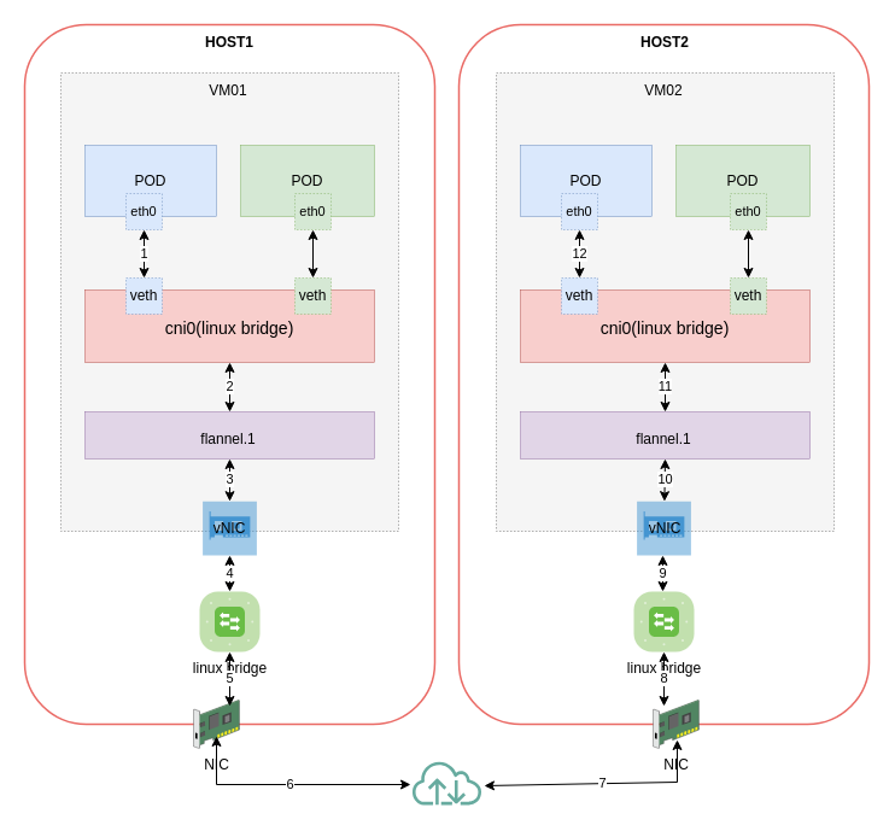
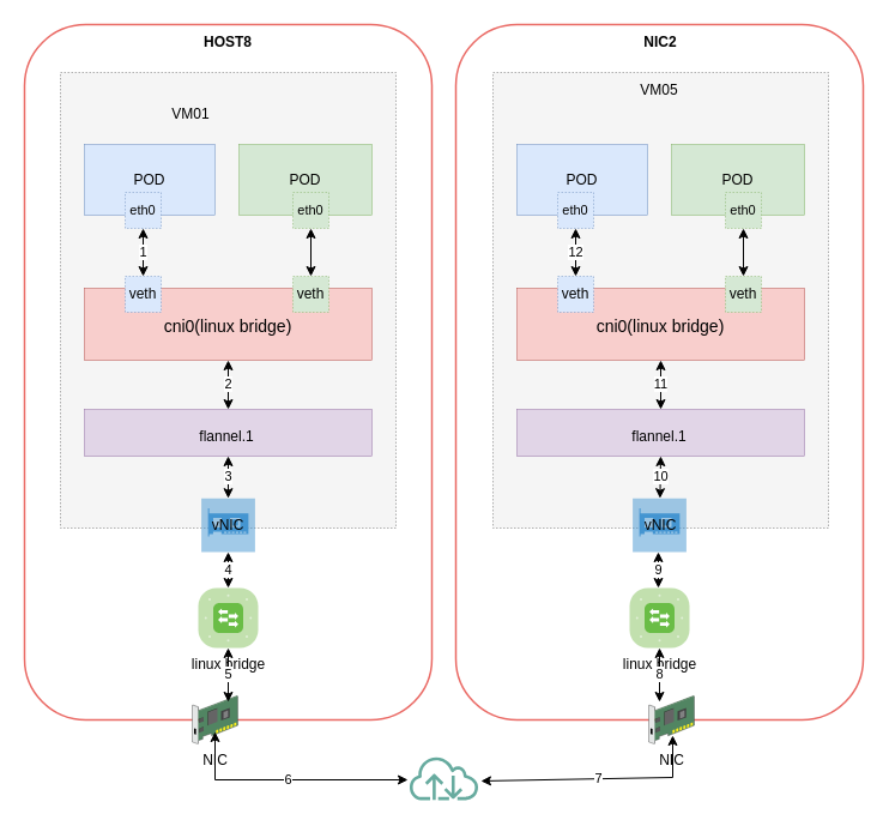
  <mxCell id="0" style=";html=1;" />
  <mxCell id="1" style=";html=1;" parent="0" />
  <mxCell id="2" value="" style="rounded=1;whiteSpace=wrap;html=1;strokeWidth=1.5;comic=0;fillColor=none;strokeColor=#EA6B66;" vertex="1" parent="1"><mxGeometry x="380" y="20" width="340" height="580" as="geometry" /></mxCell>
  <mxCell id="3" value="" style="rounded=1;whiteSpace=wrap;html=1;strokeWidth=1.5;comic=0;fillColor=none;strokeColor=#EA6B66;" parent="1" vertex="1"><mxGeometry x="20" y="20" width="340" height="580" as="geometry" /></mxCell>
  <mxCell id="4" value="" style="rounded=0;whiteSpace=wrap;html=1;strokeWidth=0.5;dashed=1;fillColor=#f5f5f5;fontColor=#333333;strokeColor=#666666;comic=0;" parent="1" vertex="1"><mxGeometry x="50" y="60" width="280" height="380" as="geometry" /></mxCell>
  <mxCell id="5" value="POD" style="rounded=0;whiteSpace=wrap;html=1;strokeWidth=0.5;fillColor=#dae8fc;strokeColor=#6c8ebf;comic=0;" parent="1" vertex="1"><mxGeometry x="70" y="120" width="109" height="59" as="geometry" /></mxCell>
  <mxCell id="6" value="&lt;div&gt;&lt;br&gt;&lt;/div&gt;&lt;div&gt;cni0(linux bridge)&lt;/div&gt;" style="whiteSpace=wrap;html=1;fillColor=#f8cecc;fontSize=14;strokeColor=#b85450;verticalAlign=top;strokeWidth=0.5;comic=0;" parent="1" vertex="1"><mxGeometry x="70" y="240" width="240" height="60" as="geometry" /></mxCell>
- <mxCell id="7" value="VM01" style="text;html=1;strokeColor=none;fillColor=none;align=center;verticalAlign=middle;whiteSpace=wrap;rounded=0;comic=0;" parent="1" vertex="1"><mxGeometry x="159" y="60" width="60" height="30" as="geometry" /></mxCell>
+ <mxCell id="7" value="VM01" style="text;html=1;strokeColor=none;fillColor=none;align=center;verticalAlign=middle;whiteSpace=wrap;rounded=0;comic=0;" parent="1" vertex="1"><mxGeometry x="129" y="80" width="60" height="30" as="geometry" /></mxCell>
  <mxCell id="8" value="POD" style="rounded=0;whiteSpace=wrap;html=1;strokeWidth=0.5;fillColor=#d5e8d4;strokeColor=#82b366;comic=0;" parent="1" vertex="1"><mxGeometry x="199" y="120" width="111" height="59" as="geometry" /></mxCell>
  <mxCell id="9" value="&lt;font style=&quot;font-size: 11px;&quot;&gt;eth0&lt;/font&gt;" style="rounded=0;whiteSpace=wrap;html=1;strokeWidth=0.5;fillColor=#dae8fc;strokeColor=#6c8ebf;dashed=1;comic=0;" parent="1" vertex="1"><mxGeometry x="104" y="160" width="30" height="30" as="geometry" /></mxCell>
  <mxCell id="10" value="veth" style="rounded=0;whiteSpace=wrap;html=1;strokeWidth=0.5;fillColor=#dae8fc;strokeColor=#6c8ebf;dashed=1;comic=0;" parent="1" vertex="1"><mxGeometry x="104" y="230" width="30" height="30" as="geometry" /></mxCell>
  <mxCell id="11" value="1" style="endArrow=classic;startArrow=classic;html=1;rounded=0;entryX=0.5;entryY=1;entryDx=0;entryDy=0;exitX=0.5;exitY=0;exitDx=0;exitDy=0;comic=0;" parent="1" source="10" target="9" edge="1"><mxGeometry width="50" height="50" relative="1" as="geometry"><mxPoint x="-171" y="320" as="sourcePoint" /><mxPoint x="-121" y="270" as="targetPoint" /></mxGeometry></mxCell>
  <mxCell id="12" value="&lt;font style=&quot;font-size: 11px;&quot;&gt;eth0&lt;/font&gt;" style="rounded=0;whiteSpace=wrap;html=1;strokeWidth=0.5;fillColor=#d5e8d4;strokeColor=#82b366;dashed=1;comic=0;" parent="1" vertex="1"><mxGeometry x="244" y="160" width="30" height="30" as="geometry" /></mxCell>
  <mxCell id="13" value="veth" style="rounded=0;whiteSpace=wrap;html=1;strokeWidth=0.5;fillColor=#d5e8d4;strokeColor=#82b366;dashed=1;comic=0;" parent="1" vertex="1"><mxGeometry x="244" y="230" width="30" height="30" as="geometry" /></mxCell>
  <mxCell id="14" value="" style="endArrow=classic;startArrow=classic;html=1;rounded=0;entryX=0.5;entryY=1;entryDx=0;entryDy=0;exitX=0.5;exitY=0;exitDx=0;exitDy=0;comic=0;" parent="1" source="13" target="12" edge="1"><mxGeometry width="50" height="50" relative="1" as="geometry"><mxPoint x="-151" y="310" as="sourcePoint" /><mxPoint x="-101" y="260" as="targetPoint" /></mxGeometry></mxCell>
  <mxCell id="15" value="" style="whiteSpace=wrap;html=1;fillColor=#e1d5e7;fontSize=14;strokeColor=#9673a6;verticalAlign=top;strokeWidth=0.5;comic=0;" parent="1" vertex="1"><mxGeometry x="70" y="341" width="240" height="39" as="geometry" /></mxCell>
  <mxCell id="16" value="&lt;div&gt;&lt;br&gt;&lt;/div&gt;&lt;div&gt;flannel.1&lt;/div&gt;" style="text;html=1;strokeColor=none;fillColor=none;align=center;verticalAlign=middle;whiteSpace=wrap;rounded=0;comic=0;" parent="1" vertex="1"><mxGeometry x="159" y="351" width="60" height="10" as="geometry" /></mxCell>
  <mxCell id="17" value="" style="rounded=0;whiteSpace=wrap;html=1;strokeWidth=0.5;dashed=1;fillColor=#f5f5f5;fontColor=#333333;strokeColor=#666666;comic=0;" parent="1" vertex="1"><mxGeometry x="411" y="60" width="280" height="380" as="geometry" /></mxCell>
  <mxCell id="18" value="POD" style="rounded=0;whiteSpace=wrap;html=1;strokeWidth=0.5;fillColor=#dae8fc;strokeColor=#6c8ebf;comic=0;" parent="1" vertex="1"><mxGeometry x="431" y="120" width="109" height="59" as="geometry" /></mxCell>
  <mxCell id="19" value="&lt;div&gt;&lt;br&gt;&lt;/div&gt;&lt;div&gt;cni0(linux bridge)&lt;/div&gt;" style="whiteSpace=wrap;html=1;fillColor=#f8cecc;fontSize=14;strokeColor=#b85450;verticalAlign=top;strokeWidth=0.5;comic=0;" parent="1" vertex="1"><mxGeometry x="431" y="240" width="240" height="60" as="geometry" /></mxCell>
- <mxCell id="20" value="VM02" style="text;html=1;strokeColor=none;fillColor=none;align=center;verticalAlign=middle;whiteSpace=wrap;rounded=0;comic=0;" parent="1" vertex="1"><mxGeometry x="520" y="60" width="60" height="30" as="geometry" /></mxCell>
+ <mxCell id="20" value="VM05" style="text;html=1;strokeColor=none;fillColor=none;align=center;verticalAlign=middle;whiteSpace=wrap;rounded=0;comic=0;" parent="1" vertex="1"><mxGeometry x="520" y="60" width="60" height="30" as="geometry" /></mxCell>
  <mxCell id="21" value="NIC" style="shadow=0;dashed=0;html=1;labelPosition=center;verticalLabelPosition=bottom;verticalAlign=top;align=center;outlineConnect=0;shape=mxgraph.veeam.3d.network_card;comic=0;" parent="1" vertex="1"><mxGeometry x="160" y="580" width="38" height="40" as="geometry" /></mxCell>
  <mxCell id="22" value="POD" style="rounded=0;whiteSpace=wrap;html=1;strokeWidth=0.5;fillColor=#d5e8d4;strokeColor=#82b366;comic=0;" parent="1" vertex="1"><mxGeometry x="560" y="120" width="111" height="59" as="geometry" /></mxCell>
  <mxCell id="23" value="&lt;font style=&quot;font-size: 11px;&quot;&gt;eth0&lt;/font&gt;" style="rounded=0;whiteSpace=wrap;html=1;strokeWidth=0.5;fillColor=#dae8fc;strokeColor=#6c8ebf;dashed=1;comic=0;" parent="1" vertex="1"><mxGeometry x="465" y="160" width="30" height="30" as="geometry" /></mxCell>
  <mxCell id="24" value="veth" style="rounded=0;whiteSpace=wrap;html=1;strokeWidth=0.5;fillColor=#dae8fc;strokeColor=#6c8ebf;dashed=1;comic=0;" parent="1" vertex="1"><mxGeometry x="465" y="230" width="30" height="30" as="geometry" /></mxCell>
  <mxCell id="25" value="12" style="endArrow=classic;startArrow=classic;html=1;rounded=0;entryX=0.5;entryY=1;entryDx=0;entryDy=0;exitX=0.5;exitY=0;exitDx=0;exitDy=0;comic=0;" parent="1" source="24" target="23" edge="1"><mxGeometry width="50" height="50" relative="1" as="geometry"><mxPoint x="190" y="320" as="sourcePoint" /><mxPoint x="240" y="270" as="targetPoint" /></mxGeometry></mxCell>
  <mxCell id="26" value="&lt;font style=&quot;font-size: 11px;&quot;&gt;eth0&lt;/font&gt;" style="rounded=0;whiteSpace=wrap;html=1;strokeWidth=0.5;fillColor=#d5e8d4;strokeColor=#82b366;dashed=1;comic=0;" parent="1" vertex="1"><mxGeometry x="605" y="160" width="30" height="30" as="geometry" /></mxCell>
  <mxCell id="27" value="veth" style="rounded=0;whiteSpace=wrap;html=1;strokeWidth=0.5;fillColor=#d5e8d4;strokeColor=#82b366;dashed=1;comic=0;" parent="1" vertex="1"><mxGeometry x="605" y="230" width="30" height="30" as="geometry" /></mxCell>
  <mxCell id="28" value="" style="endArrow=classic;startArrow=classic;html=1;rounded=0;entryX=0.5;entryY=1;entryDx=0;entryDy=0;exitX=0.5;exitY=0;exitDx=0;exitDy=0;comic=0;" parent="1" source="27" target="26" edge="1"><mxGeometry width="50" height="50" relative="1" as="geometry"><mxPoint x="210" y="310" as="sourcePoint" /><mxPoint x="260" y="260" as="targetPoint" /></mxGeometry></mxCell>
  <mxCell id="29" value="" style="whiteSpace=wrap;html=1;fillColor=#e1d5e7;fontSize=14;strokeColor=#9673a6;verticalAlign=top;strokeWidth=0.5;comic=0;" parent="1" vertex="1"><mxGeometry x="431" y="341" width="240" height="39" as="geometry" /></mxCell>
  <mxCell id="30" value="&lt;div&gt;&lt;br&gt;&lt;/div&gt;&lt;div&gt;flannel.1&lt;/div&gt;" style="text;html=1;strokeColor=none;fillColor=none;align=center;verticalAlign=middle;whiteSpace=wrap;rounded=0;comic=0;" parent="1" vertex="1"><mxGeometry x="520" y="351" width="60" height="10" as="geometry" /></mxCell>
  <mxCell id="31" value="2" style="endArrow=classic;startArrow=classic;html=1;rounded=0;entryX=0.5;entryY=1;entryDx=0;entryDy=0;exitX=0.5;exitY=0;exitDx=0;exitDy=0;comic=0;" parent="1" source="15" target="6" edge="1"><mxGeometry x="0.024" width="50" height="50" relative="1" as="geometry"><mxPoint x="129" y="240" as="sourcePoint" /><mxPoint x="129" y="200" as="targetPoint" /><mxPoint as="offset" /></mxGeometry></mxCell>
  <mxCell id="32" value="10" style="endArrow=classic;startArrow=classic;html=1;rounded=0;entryX=0.5;entryY=1;entryDx=0;entryDy=0;comic=0;" parent="1" source="36" target="29" edge="1"><mxGeometry width="50" height="50" relative="1" as="geometry"><mxPoint x="230" y="361" as="sourcePoint" /><mxPoint x="230" y="320" as="targetPoint" /></mxGeometry></mxCell>
  <mxCell id="33" value="11" style="endArrow=classic;startArrow=classic;html=1;rounded=0;entryX=0.5;entryY=1;entryDx=0;entryDy=0;exitX=0.5;exitY=0;exitDx=0;exitDy=0;comic=0;" parent="1" source="29" target="19" edge="1"><mxGeometry width="50" height="50" relative="1" as="geometry"><mxPoint x="240" y="371" as="sourcePoint" /><mxPoint x="240" y="330" as="targetPoint" /></mxGeometry></mxCell>
  <mxCell id="34" value="linux bridge" style="verticalLabelPosition=bottom;sketch=0;html=1;fillColor=#6ABD46;strokeColor=#ffffff;verticalAlign=top;align=center;points=[[0.085,0.085,0],[0.915,0.085,0],[0.915,0.915,0],[0.085,0.915,0],[0.25,0,0],[0.5,0,0],[0.75,0,0],[1,0.25,0],[1,0.5,0],[1,0.75,0],[0.75,1,0],[0.5,1,0],[0.25,1,0],[0,0.75,0],[0,0.5,0],[0,0.25,0]];pointerEvents=1;shape=mxgraph.cisco_safe.compositeIcon;bgIcon=mxgraph.cisco_safe.architecture.generic_appliance;resIcon=mxgraph.cisco_safe.architecture.switch;comic=0;" parent="1" vertex="1"><mxGeometry x="165" y="490" width="50" height="50" as="geometry" /></mxCell>
  <mxCell id="35" value="" style="pointerEvents=1;shadow=0;dashed=0;html=1;strokeColor=none;fillColor=#4495D1;labelPosition=center;verticalLabelPosition=bottom;verticalAlign=top;align=center;outlineConnect=0;shape=mxgraph.veeam.2d.vnic;comic=0;" parent="1" vertex="1"><mxGeometry x="167.6" y="415.2" width="44.8" height="44.8" as="geometry" /></mxCell>
  <mxCell id="36" value="" style="pointerEvents=1;shadow=0;dashed=0;html=1;strokeColor=none;fillColor=#4495D1;labelPosition=center;verticalLabelPosition=bottom;verticalAlign=top;align=center;outlineConnect=0;shape=mxgraph.veeam.2d.vnic;comic=0;" parent="1" vertex="1"><mxGeometry x="527.6" y="415.2" width="44.8" height="44.8" as="geometry" /></mxCell>
  <mxCell id="37" value="3" style="endArrow=classic;startArrow=classic;html=1;rounded=0;entryX=0.5;entryY=1;entryDx=0;entryDy=0;comic=0;" parent="1" source="35" target="15" edge="1"><mxGeometry width="50" height="50" relative="1" as="geometry"><mxPoint x="529" y="425" as="sourcePoint" /><mxPoint x="530" y="390" as="targetPoint" /></mxGeometry></mxCell>
- <mxCell id="38" value="&lt;b&gt;HOST1&lt;/b&gt;" style="text;html=1;strokeColor=none;fillColor=none;align=center;verticalAlign=middle;whiteSpace=wrap;rounded=0;comic=0;" parent="1" vertex="1"><mxGeometry x="160" y="20" width="60" height="30" as="geometry" /></mxCell>
+ <mxCell id="38" value="&lt;b&gt;HOST8&lt;/b&gt;" style="text;html=1;strokeColor=none;fillColor=none;align=center;verticalAlign=middle;whiteSpace=wrap;rounded=0;comic=0;" parent="1" vertex="1"><mxGeometry x="160" y="20" width="60" height="30" as="geometry" /></mxCell>
  <mxCell id="39" value="vNIC" style="text;html=1;strokeColor=none;fillColor=none;align=center;verticalAlign=middle;whiteSpace=wrap;rounded=0;comic=0;" parent="1" vertex="1"><mxGeometry x="175" y="427.6" width="30" height="20" as="geometry" /></mxCell>
  <mxCell id="40" value="vNIC" style="text;html=1;strokeColor=none;fillColor=none;align=center;verticalAlign=middle;whiteSpace=wrap;rounded=0;comic=0;" parent="1" vertex="1"><mxGeometry x="536" y="427.6" width="30" height="20" as="geometry" /></mxCell>
  <mxCell id="41" value="" style="sketch=0;outlineConnect=0;fontColor=#232F3E;gradientColor=none;fillColor=#67AB9F;strokeColor=none;dashed=0;verticalLabelPosition=bottom;verticalAlign=top;align=center;html=1;fontSize=12;fontStyle=0;aspect=fixed;pointerEvents=1;shape=mxgraph.aws4.internet;comic=0;" parent="1" vertex="1"><mxGeometry x="340" y="630" width="60" height="36.92" as="geometry" /></mxCell>
  <mxCell id="42" value="linux bridge" style="verticalLabelPosition=bottom;sketch=0;html=1;fillColor=#6ABD46;strokeColor=#ffffff;verticalAlign=top;align=center;points=[[0.085,0.085,0],[0.915,0.085,0],[0.915,0.915,0],[0.085,0.915,0],[0.25,0,0],[0.5,0,0],[0.75,0,0],[1,0.25,0],[1,0.5,0],[1,0.75,0],[0.75,1,0],[0.5,1,0],[0.25,1,0],[0,0.75,0],[0,0.5,0],[0,0.25,0]];pointerEvents=1;shape=mxgraph.cisco_safe.compositeIcon;bgIcon=mxgraph.cisco_safe.architecture.generic_appliance;resIcon=mxgraph.cisco_safe.architecture.switch;comic=0;" vertex="1" parent="1"><mxGeometry x="525" y="490" width="50" height="50" as="geometry" /></mxCell>
  <mxCell id="43" value="NIC" style="shadow=0;dashed=0;html=1;labelPosition=center;verticalLabelPosition=bottom;verticalAlign=top;align=center;outlineConnect=0;shape=mxgraph.veeam.3d.network_card;comic=0;" vertex="1" parent="1"><mxGeometry x="541" y="580" width="38" height="40" as="geometry" /></mxCell>
- <mxCell id="44" value="&lt;b&gt;HOST2&lt;/b&gt;" style="text;html=1;strokeColor=none;fillColor=none;align=center;verticalAlign=middle;whiteSpace=wrap;rounded=0;comic=0;" vertex="1" parent="1"><mxGeometry x="521" y="20" width="60" height="30" as="geometry" /></mxCell>
+ <mxCell id="44" value="&lt;b&gt;NIC2&lt;/b&gt;" style="text;html=1;strokeColor=none;fillColor=none;align=center;verticalAlign=middle;whiteSpace=wrap;rounded=0;comic=0;" vertex="1" parent="1"><mxGeometry x="521" y="20" width="60" height="30" as="geometry" /></mxCell>
  <mxCell id="45" value="4" style="endArrow=classic;startArrow=classic;html=1;rounded=0;comic=0;" edge="1" parent="1"><mxGeometry width="50" height="50" relative="1" as="geometry"><mxPoint x="190" y="490" as="sourcePoint" /><mxPoint x="190" y="460" as="targetPoint" /></mxGeometry></mxCell>
  <mxCell id="46" value="5" style="endArrow=classic;startArrow=classic;html=1;rounded=0;entryX=0.5;entryY=1;entryDx=0;entryDy=0;comic=0;entryPerimeter=0;" edge="1" parent="1" target="34"><mxGeometry width="50" height="50" relative="1" as="geometry"><mxPoint x="190" y="585" as="sourcePoint" /><mxPoint x="190" y="550" as="targetPoint" /></mxGeometry></mxCell>
  <mxCell id="47" value="6" style="endArrow=classic;startArrow=classic;html=1;rounded=0;exitX=0.5;exitY=0.75;exitDx=0;exitDy=0;exitPerimeter=0;" edge="1" parent="1" source="21"><mxGeometry width="50" height="50" relative="1" as="geometry"><mxPoint x="-90" y="640" as="sourcePoint" /><mxPoint x="340" y="650" as="targetPoint" /><Array as="points"><mxPoint x="179" y="650" /></Array></mxGeometry></mxCell>
  <mxCell id="48" value="7" style="endArrow=classic;startArrow=classic;html=1;rounded=0;exitX=1.043;exitY=0.569;exitDx=0;exitDy=0;exitPerimeter=0;entryX=0.526;entryY=0.825;entryDx=0;entryDy=0;entryPerimeter=0;" edge="1" parent="1" source="41" target="43"><mxGeometry width="50" height="50" relative="1" as="geometry"><mxPoint x="860" y="620" as="sourcePoint" /><mxPoint x="910" y="570" as="targetPoint" /><Array as="points"><mxPoint x="561" y="648" /></Array></mxGeometry></mxCell>
  <mxCell id="49" value="8" style="endArrow=classic;startArrow=classic;html=1;rounded=0;entryX=0.5;entryY=1;entryDx=0;entryDy=0;comic=0;entryPerimeter=0;" edge="1" parent="1"><mxGeometry width="50" height="50" relative="1" as="geometry"><mxPoint x="550" y="585" as="sourcePoint" /><mxPoint x="550" y="540" as="targetPoint" /></mxGeometry></mxCell>
  <mxCell id="50" value="9" style="endArrow=classic;startArrow=classic;html=1;rounded=0;comic=0;" edge="1" parent="1"><mxGeometry width="50" height="50" relative="1" as="geometry"><mxPoint x="549" y="490" as="sourcePoint" /><mxPoint x="549" y="460" as="targetPoint" /></mxGeometry></mxCell>
